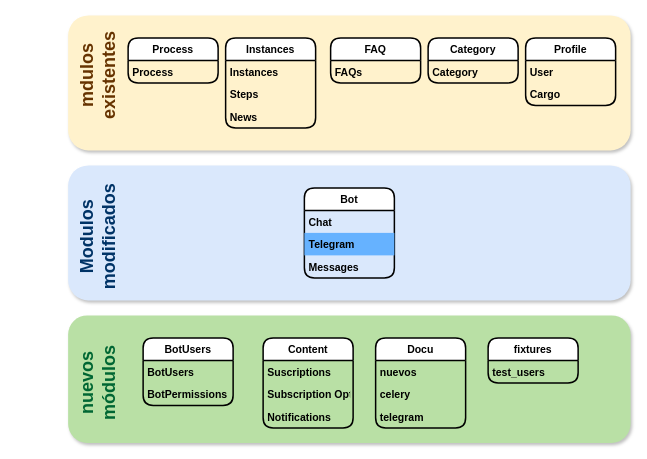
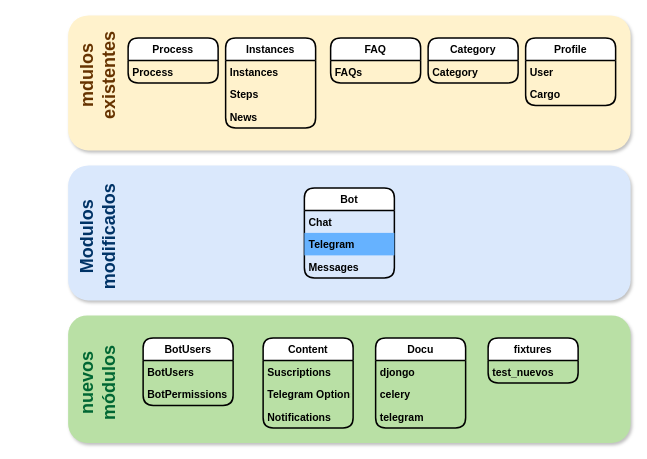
  <mxCell id="0" />
  <mxCell id="1" parent="0" />
  <mxCell id="2" value="" style="rounded=1;whiteSpace=wrap;html=1;fillColor=#fff2cc;dashed=1;strokeColor=none;strokeWidth=2;glass=0;shadow=1;" vertex="1" parent="1"><mxGeometry x="90" y="20" width="750" height="180" as="geometry" /></mxCell>
  <mxCell id="3" value="" style="rounded=1;whiteSpace=wrap;html=1;fillColor=#B9E0A5;dashed=1;strokeColor=none;strokeWidth=2;shadow=1;" vertex="1" parent="1"><mxGeometry x="90" y="420" width="750" height="170" as="geometry" /></mxCell>
  <mxCell id="4" value="" style="rounded=1;whiteSpace=wrap;html=1;fillColor=#dae8fc;dashed=1;strokeWidth=2;strokeColor=none;shadow=1;sketch=0;" vertex="1" parent="1"><mxGeometry x="90" y="220" width="750" height="180" as="geometry" /></mxCell>
  <mxCell id="5" value="mdulos existentes" style="text;html=1;strokeColor=none;fillColor=none;align=center;verticalAlign=middle;whiteSpace=wrap;rounded=0;dashed=1;fontSize=24;fontStyle=1;fontColor=#663300;rotation=-90;" vertex="1" parent="1"><mxGeometry x="40" y="85" width="180" height="30" as="geometry" /></mxCell>
  <mxCell id="6" value="nuevos módulos" style="text;html=1;strokeColor=none;fillColor=none;align=center;verticalAlign=middle;whiteSpace=wrap;rounded=0;dashed=1;fontSize=24;fontStyle=1;fontColor=#006633;rotation=-90;" vertex="1" parent="1"><mxGeometry x="40" y="495" width="180" height="30" as="geometry" /></mxCell>
  <mxCell id="7" value="Modulos modificados" style="text;html=1;strokeColor=none;fillColor=none;align=center;verticalAlign=middle;whiteSpace=wrap;rounded=0;dashed=1;fontSize=24;fontStyle=1;fontColor=#003366;rotation=-90;" vertex="1" parent="1"><mxGeometry x="20" y="300" width="220" height="30" as="geometry" /></mxCell>
  <mxCell id="8" value="Bot" style="swimlane;fontStyle=1;childLayout=stackLayout;horizontal=1;startSize=30;horizontalStack=0;resizeParent=1;resizeParentMax=0;resizeLast=0;collapsible=1;marginBottom=0;rounded=1;swimlaneLine=1;strokeWidth=2;fontSize=14;" vertex="1" parent="1"><mxGeometry x="405" y="250" width="120" height="120" as="geometry" /></mxCell>
  <mxCell id="9" value="Chat" style="text;strokeColor=none;fillColor=none;align=left;verticalAlign=middle;spacingLeft=4;spacingRight=4;overflow=hidden;points=[[0,0.5],[1,0.5]];portConstraint=eastwest;rotatable=0;fontStyle=1;fontSize=14;" vertex="1" parent="8"><mxGeometry y="30" width="120" height="30" as="geometry" /></mxCell>
  <mxCell id="10" value="Telegram" style="text;strokeColor=none;fillColor=#66B2FF;align=left;verticalAlign=middle;spacingLeft=4;spacingRight=4;overflow=hidden;points=[[0,0.5],[1,0.5]];portConstraint=eastwest;rotatable=0;fontStyle=1;fontSize=14;" vertex="1" parent="8"><mxGeometry y="60" width="120" height="30" as="geometry" /></mxCell>
  <mxCell id="11" value="Messages" style="text;strokeColor=none;fillColor=none;align=left;verticalAlign=middle;spacingLeft=4;spacingRight=4;overflow=hidden;points=[[0,0.5],[1,0.5]];portConstraint=eastwest;rotatable=0;fontStyle=1;fontSize=14;" vertex="1" parent="8"><mxGeometry y="90" width="120" height="30" as="geometry" /></mxCell>
  <mxCell id="12" value="BotUsers" style="swimlane;fontStyle=1;childLayout=stackLayout;horizontal=1;startSize=30;horizontalStack=0;resizeParent=1;resizeParentMax=0;resizeLast=0;collapsible=1;marginBottom=0;rounded=1;swimlaneLine=1;strokeWidth=2;fontSize=14;" vertex="1" parent="1"><mxGeometry x="190" y="450" width="120" height="90" as="geometry" /></mxCell>
  <mxCell id="13" value="BotUsers" style="text;strokeColor=none;fillColor=none;align=left;verticalAlign=middle;spacingLeft=4;spacingRight=4;overflow=hidden;points=[[0,0.5],[1,0.5]];portConstraint=eastwest;rotatable=0;fontStyle=1;fontSize=14;" vertex="1" parent="12"><mxGeometry y="30" width="120" height="30" as="geometry" /></mxCell>
  <mxCell id="14" value="BotPermissions" style="text;strokeColor=none;fillColor=none;align=left;verticalAlign=middle;spacingLeft=4;spacingRight=4;overflow=hidden;points=[[0,0.5],[1,0.5]];portConstraint=eastwest;rotatable=0;fontStyle=1;fontSize=14;" vertex="1" parent="12"><mxGeometry y="60" width="120" height="30" as="geometry" /></mxCell>
  <mxCell id="15" value="Content" style="swimlane;fontStyle=1;childLayout=stackLayout;horizontal=1;startSize=30;horizontalStack=0;resizeParent=1;resizeParentMax=0;resizeLast=0;collapsible=1;marginBottom=0;rounded=1;swimlaneLine=1;strokeWidth=2;fontSize=14;" vertex="1" parent="1"><mxGeometry x="350" y="450" width="120" height="120" as="geometry" /></mxCell>
  <mxCell id="16" value="Suscriptions" style="text;strokeColor=none;fillColor=none;align=left;verticalAlign=middle;spacingLeft=4;spacingRight=4;overflow=hidden;points=[[0,0.5],[1,0.5]];portConstraint=eastwest;rotatable=0;fontStyle=1;fontSize=14;" vertex="1" parent="15"><mxGeometry y="30" width="120" height="30" as="geometry" /></mxCell>
- <mxCell id="17" value="Subscription Options" style="text;strokeColor=none;fillColor=none;align=left;verticalAlign=middle;spacingLeft=4;spacingRight=4;overflow=hidden;points=[[0,0.5],[1,0.5]];portConstraint=eastwest;rotatable=0;fontStyle=1;fontSize=14;" vertex="1" parent="15"><mxGeometry y="60" width="120" height="30" as="geometry" /></mxCell>
+ <mxCell id="17" value="Telegram Options" style="text;strokeColor=none;fillColor=none;align=left;verticalAlign=middle;spacingLeft=4;spacingRight=4;overflow=hidden;points=[[0,0.5],[1,0.5]];portConstraint=eastwest;rotatable=0;fontStyle=1;fontSize=14;" vertex="1" parent="15"><mxGeometry y="60" width="120" height="30" as="geometry" /></mxCell>
  <mxCell id="18" value="Notifications" style="text;strokeColor=none;fillColor=none;align=left;verticalAlign=middle;spacingLeft=4;spacingRight=4;overflow=hidden;points=[[0,0.5],[1,0.5]];portConstraint=eastwest;rotatable=0;fontStyle=1;fontSize=14;" vertex="1" parent="15"><mxGeometry y="90" width="120" height="30" as="geometry" /></mxCell>
  <mxCell id="19" value="Docu" style="swimlane;fontStyle=1;childLayout=stackLayout;horizontal=1;startSize=30;horizontalStack=0;resizeParent=1;resizeParentMax=0;resizeLast=0;collapsible=1;marginBottom=0;rounded=1;swimlaneLine=1;strokeWidth=2;fontSize=14;" vertex="1" parent="1"><mxGeometry x="500" y="450" width="120" height="120" as="geometry" /></mxCell>
- <mxCell id="20" value="nuevos" style="text;strokeColor=none;fillColor=none;align=left;verticalAlign=middle;spacingLeft=4;spacingRight=4;overflow=hidden;points=[[0,0.5],[1,0.5]];portConstraint=eastwest;rotatable=0;fontStyle=1;fontSize=14;" vertex="1" parent="19"><mxGeometry y="30" width="120" height="30" as="geometry" /></mxCell>
+ <mxCell id="20" value="djongo" style="text;strokeColor=none;fillColor=none;align=left;verticalAlign=middle;spacingLeft=4;spacingRight=4;overflow=hidden;points=[[0,0.5],[1,0.5]];portConstraint=eastwest;rotatable=0;fontStyle=1;fontSize=14;" vertex="1" parent="19"><mxGeometry y="30" width="120" height="30" as="geometry" /></mxCell>
  <mxCell id="21" value="celery" style="text;strokeColor=none;fillColor=none;align=left;verticalAlign=middle;spacingLeft=4;spacingRight=4;overflow=hidden;points=[[0,0.5],[1,0.5]];portConstraint=eastwest;rotatable=0;fontStyle=1;fontSize=14;" vertex="1" parent="19"><mxGeometry y="60" width="120" height="30" as="geometry" /></mxCell>
  <mxCell id="22" value="telegram" style="text;strokeColor=none;fillColor=none;align=left;verticalAlign=middle;spacingLeft=4;spacingRight=4;overflow=hidden;points=[[0,0.5],[1,0.5]];portConstraint=eastwest;rotatable=0;fontStyle=1;fontSize=14;" vertex="1" parent="19"><mxGeometry y="90" width="120" height="30" as="geometry" /></mxCell>
  <mxCell id="23" value="fixtures" style="swimlane;fontStyle=1;childLayout=stackLayout;horizontal=1;startSize=30;horizontalStack=0;resizeParent=1;resizeParentMax=0;resizeLast=0;collapsible=1;marginBottom=0;rounded=1;swimlaneLine=1;strokeWidth=2;fontSize=14;" vertex="1" parent="1"><mxGeometry x="650" y="450" width="120" height="60" as="geometry" /></mxCell>
- <mxCell id="24" value="test_users" style="text;strokeColor=none;fillColor=none;align=left;verticalAlign=middle;spacingLeft=4;spacingRight=4;overflow=hidden;points=[[0,0.5],[1,0.5]];portConstraint=eastwest;rotatable=0;fontStyle=1;fontSize=14;" vertex="1" parent="23"><mxGeometry y="30" width="120" height="30" as="geometry" /></mxCell>
+ <mxCell id="24" value="test_nuevos" style="text;strokeColor=none;fillColor=none;align=left;verticalAlign=middle;spacingLeft=4;spacingRight=4;overflow=hidden;points=[[0,0.5],[1,0.5]];portConstraint=eastwest;rotatable=0;fontStyle=1;fontSize=14;" vertex="1" parent="23"><mxGeometry y="30" width="120" height="30" as="geometry" /></mxCell>
  <mxCell id="25" value="Process" style="swimlane;fontStyle=1;childLayout=stackLayout;horizontal=1;startSize=30;horizontalStack=0;resizeParent=1;resizeParentMax=0;resizeLast=0;collapsible=1;marginBottom=0;rounded=1;swimlaneLine=1;strokeWidth=2;fontSize=14;" vertex="1" parent="1"><mxGeometry x="170" y="50" width="120" height="60" as="geometry" /></mxCell>
  <mxCell id="26" value="Process" style="text;strokeColor=none;fillColor=none;align=left;verticalAlign=middle;spacingLeft=4;spacingRight=4;overflow=hidden;points=[[0,0.5],[1,0.5]];portConstraint=eastwest;rotatable=0;fontStyle=1;fontSize=14;" vertex="1" parent="25"><mxGeometry y="30" width="120" height="30" as="geometry" /></mxCell>
  <mxCell id="27" value="Instances" style="swimlane;fontStyle=1;childLayout=stackLayout;horizontal=1;startSize=30;horizontalStack=0;resizeParent=1;resizeParentMax=0;resizeLast=0;collapsible=1;marginBottom=0;rounded=1;swimlaneLine=1;strokeWidth=2;fontSize=14;" vertex="1" parent="1"><mxGeometry x="300" y="50" width="120" height="120" as="geometry" /></mxCell>
  <mxCell id="28" value="Instances" style="text;strokeColor=none;fillColor=none;align=left;verticalAlign=middle;spacingLeft=4;spacingRight=4;overflow=hidden;points=[[0,0.5],[1,0.5]];portConstraint=eastwest;rotatable=0;fontStyle=1;fontSize=14;" vertex="1" parent="27"><mxGeometry y="30" width="120" height="30" as="geometry" /></mxCell>
  <mxCell id="29" value="Steps" style="text;strokeColor=none;fillColor=none;align=left;verticalAlign=middle;spacingLeft=4;spacingRight=4;overflow=hidden;points=[[0,0.5],[1,0.5]];portConstraint=eastwest;rotatable=0;fontStyle=1;fontSize=14;" vertex="1" parent="27"><mxGeometry y="60" width="120" height="30" as="geometry" /></mxCell>
  <mxCell id="30" value="News" style="text;strokeColor=none;fillColor=none;align=left;verticalAlign=middle;spacingLeft=4;spacingRight=4;overflow=hidden;points=[[0,0.5],[1,0.5]];portConstraint=eastwest;rotatable=0;fontStyle=1;fontSize=14;" vertex="1" parent="27"><mxGeometry y="90" width="120" height="30" as="geometry" /></mxCell>
  <mxCell id="31" value="FAQ" style="swimlane;fontStyle=1;childLayout=stackLayout;horizontal=1;startSize=30;horizontalStack=0;resizeParent=1;resizeParentMax=0;resizeLast=0;collapsible=1;marginBottom=0;rounded=1;swimlaneLine=1;strokeWidth=2;fontSize=14;" vertex="1" parent="1"><mxGeometry x="440" y="50" width="120" height="60" as="geometry" /></mxCell>
  <mxCell id="32" value="FAQs" style="text;strokeColor=none;fillColor=none;align=left;verticalAlign=middle;spacingLeft=4;spacingRight=4;overflow=hidden;points=[[0,0.5],[1,0.5]];portConstraint=eastwest;rotatable=0;fontStyle=1;fontSize=14;" vertex="1" parent="31"><mxGeometry y="30" width="120" height="30" as="geometry" /></mxCell>
  <mxCell id="33" value="Category" style="swimlane;fontStyle=1;childLayout=stackLayout;horizontal=1;startSize=30;horizontalStack=0;resizeParent=1;resizeParentMax=0;resizeLast=0;collapsible=1;marginBottom=0;rounded=1;swimlaneLine=1;strokeWidth=2;fontSize=14;" vertex="1" parent="1"><mxGeometry x="570" y="50" width="120" height="60" as="geometry" /></mxCell>
  <mxCell id="34" value="Category" style="text;strokeColor=none;fillColor=none;align=left;verticalAlign=middle;spacingLeft=4;spacingRight=4;overflow=hidden;points=[[0,0.5],[1,0.5]];portConstraint=eastwest;rotatable=0;fontStyle=1;fontSize=14;" vertex="1" parent="33"><mxGeometry y="30" width="120" height="30" as="geometry" /></mxCell>
  <mxCell id="35" value="Profile" style="swimlane;fontStyle=1;childLayout=stackLayout;horizontal=1;startSize=30;horizontalStack=0;resizeParent=1;resizeParentMax=0;resizeLast=0;collapsible=1;marginBottom=0;rounded=1;swimlaneLine=1;strokeWidth=2;fontSize=14;" vertex="1" parent="1"><mxGeometry x="700" y="50" width="120" height="90" as="geometry" /></mxCell>
  <mxCell id="36" value="User" style="text;strokeColor=none;fillColor=none;align=left;verticalAlign=middle;spacingLeft=4;spacingRight=4;overflow=hidden;points=[[0,0.5],[1,0.5]];portConstraint=eastwest;rotatable=0;fontStyle=1;fontSize=14;" vertex="1" parent="35"><mxGeometry y="30" width="120" height="30" as="geometry" /></mxCell>
  <mxCell id="37" value="Cargo" style="text;strokeColor=none;fillColor=none;align=left;verticalAlign=middle;spacingLeft=4;spacingRight=4;overflow=hidden;points=[[0,0.5],[1,0.5]];portConstraint=eastwest;rotatable=0;fontStyle=1;fontSize=14;" vertex="1" parent="35"><mxGeometry y="60" width="120" height="30" as="geometry" /></mxCell>
